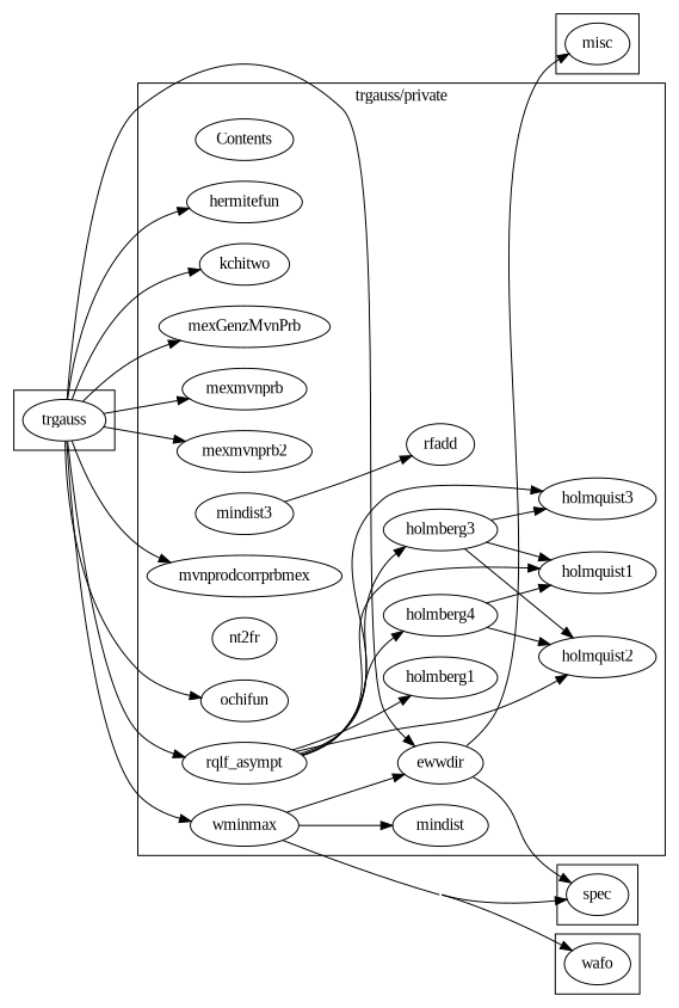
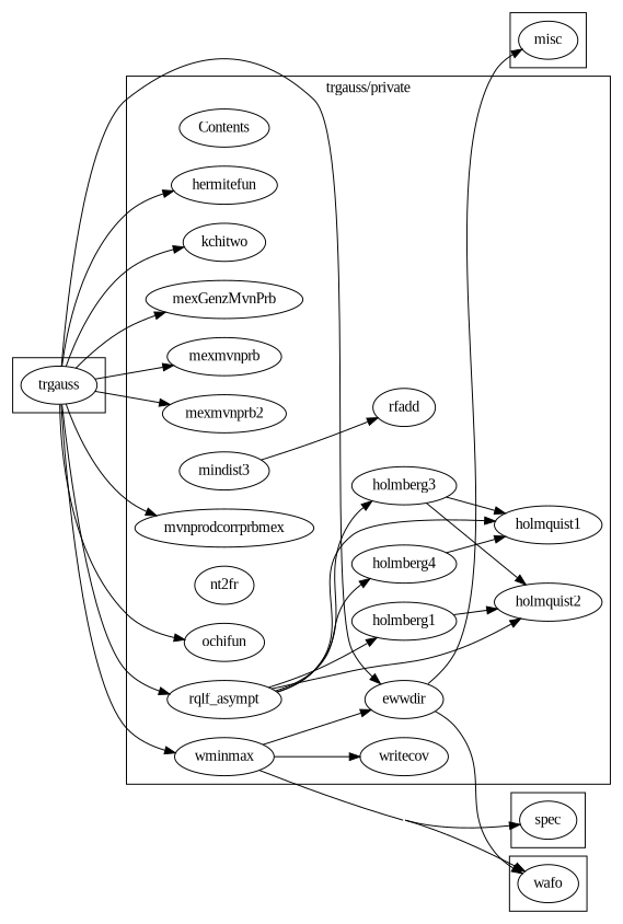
  digraph {
    concentrate=true
    fontname="Liberation Serif"
    rankdir=LR
    node [fontname="Liberation Serif"]
    edge [constraint=true fontname="Liberation Serif"]
    n1 [label=misc]
    n2 [label=wafo]
    n3 [label=spec]
    n4 [label=trgauss]
    n5 [label=Contents]
    n6 [label=ewwdir]
    n7 [label=hermitefun]
    n8 [label=holmberg1]
    n9 [label=holmberg4]
    n10 [label=holmberg3]
    n11 [label=holmquist1]
    n12 [label=holmquist2]
-   n13 [label=holmquist3]
    n14 [label=kchitwo]
    n15 [label=mexGenzMvnPrb]
    n16 [label=mexmvnprb]
    n17 [label=mexmvnprb2]
    n18 [label=mindist3]
    n19 [label=mvnprodcorrprbmex]
    n20 [label=nt2fr]
    n21 [label=ochifun]
    n22 [label=rfadd]
    n23 [label=rqlf_asympt]
    n24 [label=wminmax]
-   n25 [label=mindist]
+   n25 [label=writecov]
    subgraph cluster_1 {
      n1
    }
    subgraph cluster_2 {
      n2
    }
    subgraph cluster_3 {
      n3
    }
    subgraph cluster_4 {
      n4
    }
    subgraph cluster_5 {
      label="trgauss/private"
      n5
      n6
      n7
      n8
      n9
      n10
      n11
      n12
-     n13
      n14
      n15
      n16
      n17
      n18
      n19
      n20
      n21
      n22
      n23
      n24
      n25
    }
    n4 -> n6
    n4 -> n7
    n4 -> n14
    n4 -> n15
    n4 -> n16
    n4 -> n17
    n4 -> n19
    n4 -> n21
    n4 -> n23
    n4 -> n24
    n6 -> n1
-   n6 -> n3
+   n6 -> n2
    n9 -> n11
-   n9 -> n12
+   n8 -> n12
    n10 -> n11
    n10 -> n12
-   n10 -> n13
    n18 -> n22
    n23 -> n8
    n23 -> n9
    n23 -> n10
    n23 -> n11
    n23 -> n12
-   n23 -> n13
    n24 -> n2
    n24 -> n3
    n24 -> n6
    n24 -> n25
  }
